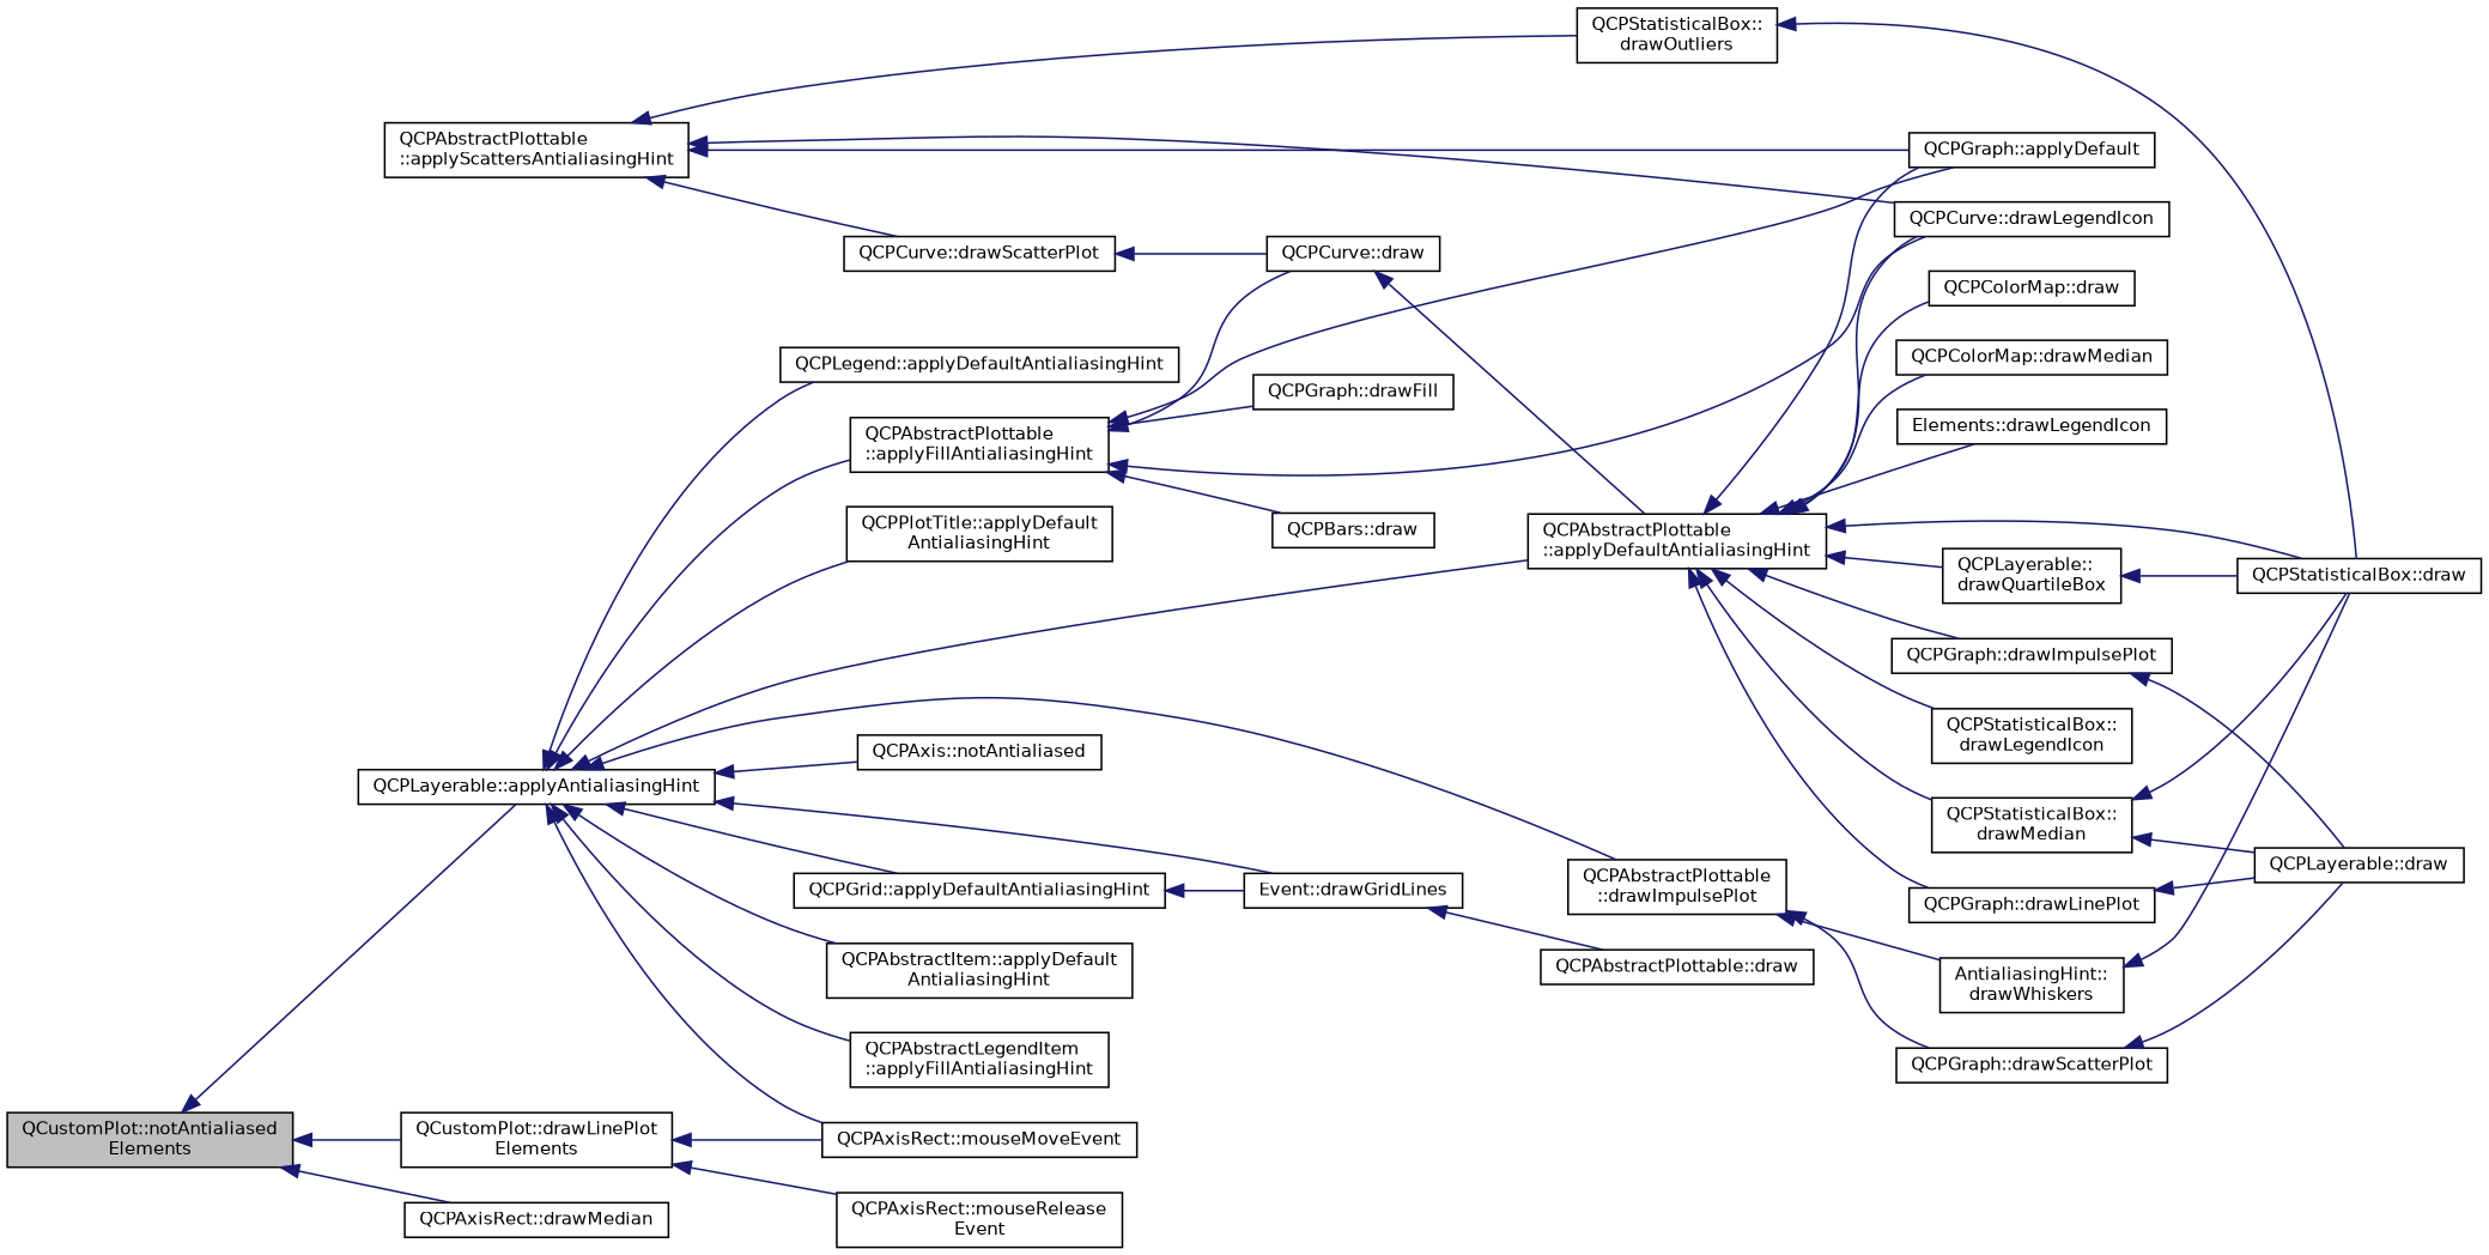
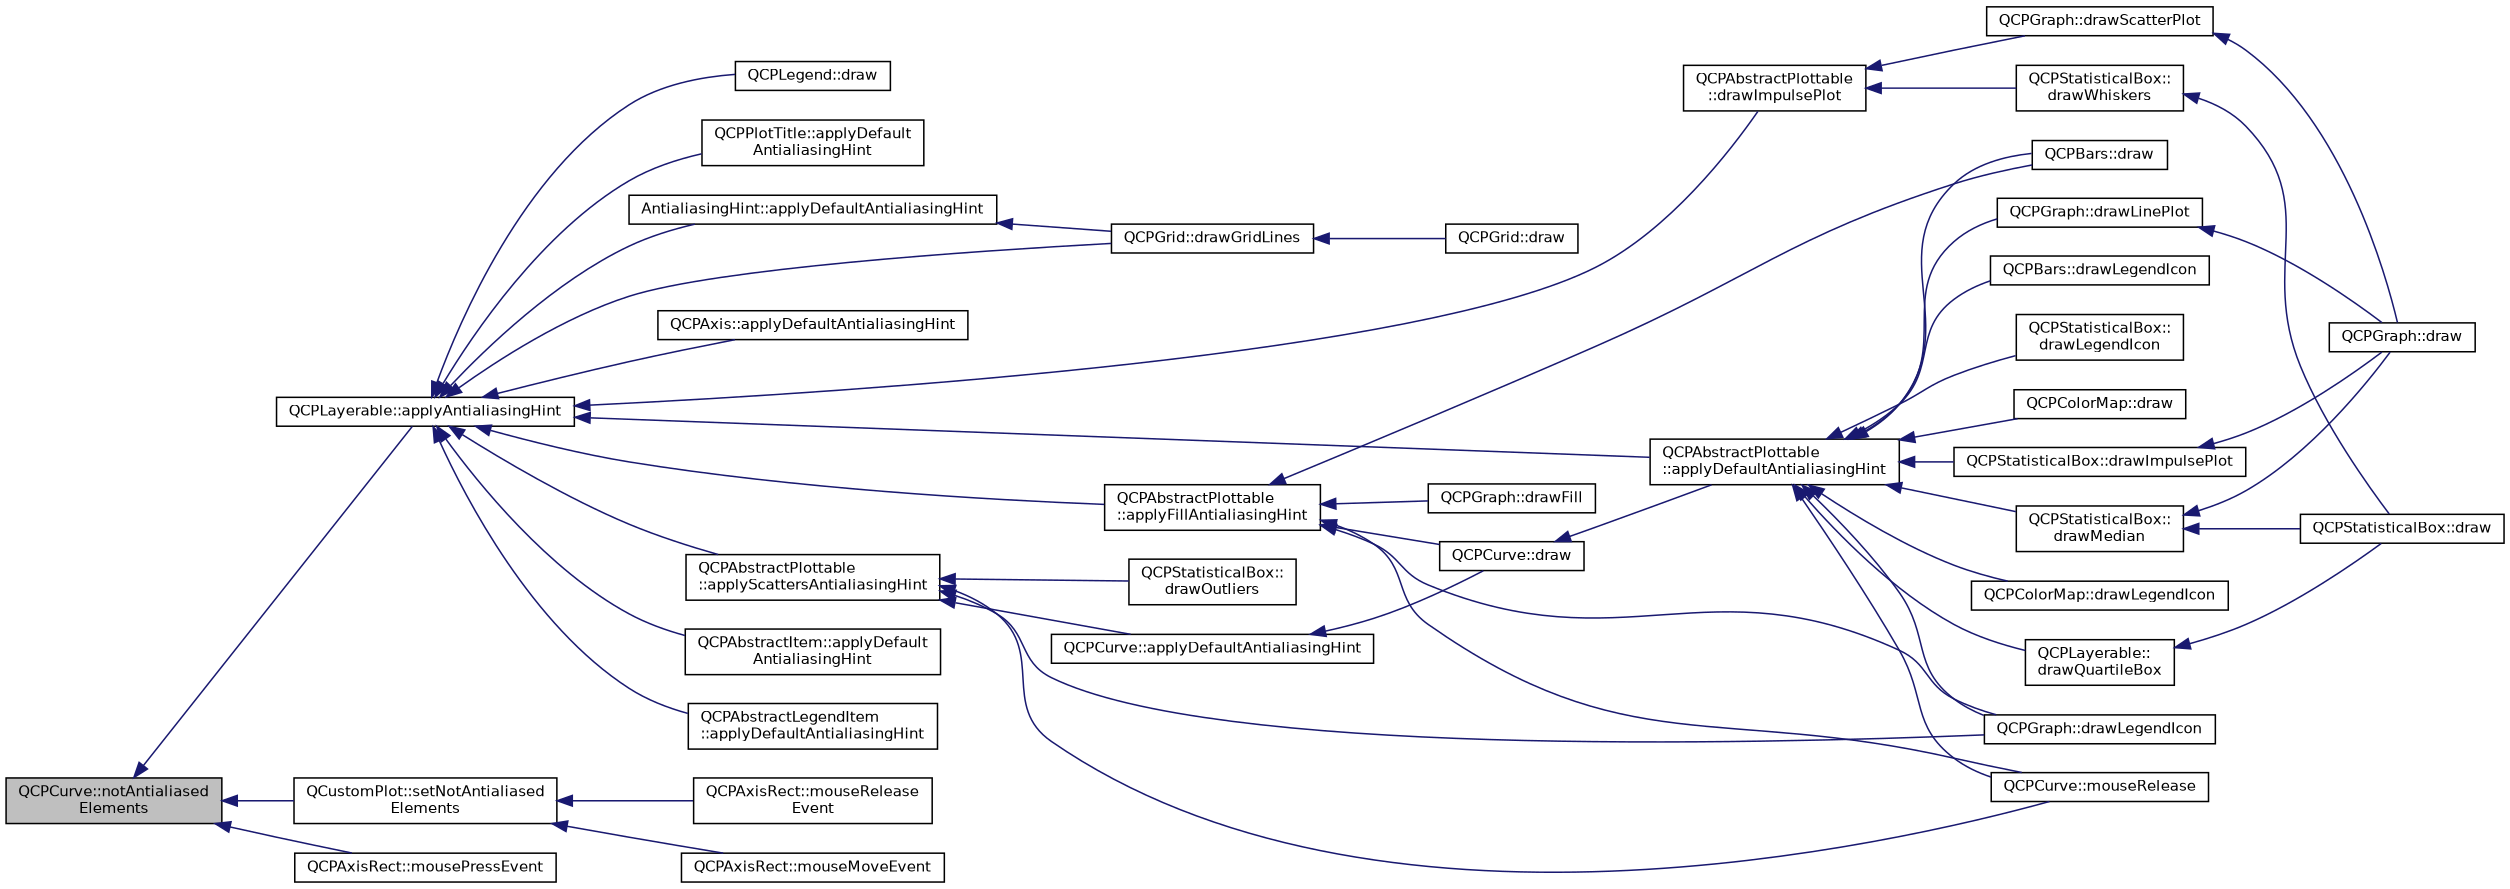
  digraph {
    rankdir=LR
    node [color=black fillcolor=white fontname=Helvetica fontsize=10 shape=record style=filled]
    edge [color=midnightblue dir=back fontname=Helvetica fontsize=10 labelfontname=Helvetica labelfontsize=10 style=solid]
-   n1 [fillcolor=grey75 fontcolor=black height=0.2 label="QCustomPlot::notAntialiased\lElements" width=0.4]
+   n1 [fillcolor=grey75 fontcolor=black height=0.2 label="QCPCurve::notAntialiased\lElements" width=0.4]
    n2 [height=0.2 label="QCPLayerable::applyAntialiasingHint" width=0.4]
-   n3 [height=0.2 label="QCustomPlot::drawLinePlot\lElements" width=0.4]
-   n4 [height=0.2 label="QCPAxisRect::drawMedian" width=0.4]
-   n5 [height=0.2 label="QCPGrid::applyDefaultAntialiasingHint" width=0.4]
-   n6 [height=0.2 label="Event::drawGridLines" width=0.4]
-   n7 [height=0.2 label="QCPAxis::notAntialiased" width=0.4]
+   n3 [height=0.2 label="QCustomPlot::setNotAntialiased\lElements" width=0.4]
+   n4 [height=0.2 label="QCPAxisRect::mousePressEvent" width=0.4]
+   n5 [height=0.2 label="AntialiasingHint::applyDefaultAntialiasingHint" width=0.4]
+   n6 [height=0.2 label="QCPGrid::drawGridLines" width=0.4]
+   n7 [height=0.2 label="QCPAxis::applyDefaultAntialiasingHint" width=0.4]
    n8 [height=0.2 label="QCPAbstractPlottable\l::applyDefaultAntialiasingHint" width=0.4]
    n9 [height=0.2 label="QCPAbstractPlottable\l::applyFillAntialiasingHint" width=0.4]
    n10 [height=0.2 label="QCPAbstractPlottable\l::applyScattersAntialiasingHint" width=0.4]
    n11 [height=0.2 label="QCPAbstractPlottable\l::drawImpulsePlot" width=0.4]
    n12 [height=0.2 label="QCPAbstractItem::applyDefault\lAntialiasingHint" width=0.4]
-   n13 [height=0.2 label="QCPAbstractLegendItem\l::applyFillAntialiasingHint" width=0.4]
-   n14 [height=0.2 label="QCPLegend::applyDefaultAntialiasingHint" width=0.4]
+   n13 [height=0.2 label="QCPAbstractLegendItem\l::applyDefaultAntialiasingHint" width=0.4]
+   n14 [height=0.2 label="QCPLegend::draw" width=0.4]
    n15 [height=0.2 label="QCPPlotTitle::applyDefault\lAntialiasingHint" width=0.4]
    n16 [height=0.2 label="QCPAxisRect::mouseMoveEvent" width=0.4]
    n17 [height=0.2 label="QCPAxisRect::mouseRelease\lEvent" width=0.4]
-   n18 [height=0.2 label="QCPAbstractPlottable::draw" width=0.4]
-   n19 [height=0.2 label="QCPGraph::applyDefault" width=0.4]
+   n18 [height=0.2 label="QCPGrid::draw" width=0.4]
+   n19 [height=0.2 label="QCPGraph::drawLegendIcon" width=0.4]
    n20 [height=0.2 label="QCPGraph::drawLinePlot" width=0.4]
-   n21 [height=0.2 label="QCPGraph::drawImpulsePlot" width=0.4]
-   n22 [height=0.2 label="QCPCurve::drawLegendIcon" width=0.4]
+   n21 [height=0.2 label="QCPStatisticalBox::drawImpulsePlot" width=0.4]
+   n22 [height=0.2 label="QCPCurve::mouseRelease" width=0.4]
    n23 [height=0.2 label="QCPBars::draw" width=0.4]
-   n24 [height=0.2 label="Elements::drawLegendIcon" width=0.4]
+   n24 [height=0.2 label="QCPBars::drawLegendIcon" width=0.4]
    n25 [height=0.2 label="QCPStatisticalBox::\ldrawLegendIcon" width=0.4]
    n26 [height=0.2 label="QCPLayerable::\ldrawQuartileBox" width=0.4]
    n27 [height=0.2 label="QCPStatisticalBox::\ldrawMedian" width=0.4]
    n28 [height=0.2 label="QCPColorMap::draw" width=0.4]
-   n29 [height=0.2 label="QCPColorMap::drawMedian" width=0.4]
+   n29 [height=0.2 label="QCPColorMap::drawLegendIcon" width=0.4]
    n30 [height=0.2 label="QCPCurve::draw" width=0.4]
    n31 [height=0.2 label="QCPGraph::drawFill" width=0.4]
-   n32 [height=0.2 label="QCPCurve::drawScatterPlot" width=0.4]
+   n32 [height=0.2 label="QCPCurve::applyDefaultAntialiasingHint" width=0.4]
    n33 [height=0.2 label="QCPStatisticalBox::\ldrawOutliers" width=0.4]
    n34 [height=0.2 label="QCPGraph::drawScatterPlot" width=0.4]
-   n35 [height=0.2 label="AntialiasingHint::\ldrawWhiskers" width=0.4]
-   n36 [height=0.2 label="QCPLayerable::draw" width=0.4]
+   n35 [height=0.2 label="QCPStatisticalBox::\ldrawWhiskers" width=0.4]
+   n36 [height=0.2 label="QCPGraph::draw" width=0.4]
    n37 [height=0.2 label="QCPStatisticalBox::draw" width=0.4]
    n1 -> n2
    n1 -> n3
    n1 -> n4
    n2 -> n5
    n2 -> n6
    n2 -> n7
    n2 -> n8
    n2 -> n9
-   n2 -> n16
+   n2 -> n10
    n2 -> n11
    n2 -> n12
    n2 -> n13
    n2 -> n14
    n2 -> n15
    n3 -> n16
    n3 -> n17
    n5 -> n6
    n6 -> n18
    n8 -> n19
    n8 -> n20
    n8 -> n21
    n8 -> n22
-   n8 -> n37
+   n8 -> n23
    n8 -> n24
    n8 -> n25
    n8 -> n26
    n8 -> n27
    n8 -> n28
    n8 -> n29
    n9 -> n19
    n9 -> n22
    n9 -> n23
    n9 -> n30
    n9 -> n31
    n10 -> n19
    n10 -> n22
    n10 -> n32
    n10 -> n33
    n11 -> n34
    n11 -> n35
    n20 -> n36
    n21 -> n36
    n26 -> n37
    n27 -> n36
    n27 -> n37
    n30 -> n8
    n32 -> n30
-   n33 -> n37
    n34 -> n36
    n35 -> n37
  }
